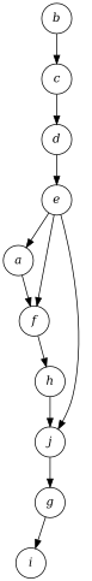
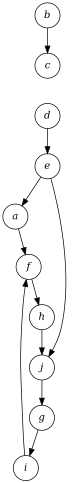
  digraph {
    node [fontname="Times-Italic" shape=circle]
    a
    f
    b
    c
    h
    d
    g
    i
    e
    j
    a -> f
    f -> h
    b -> c
-   c -> d
    h -> j
    d -> e
    g -> i
-   e -> f
+   i -> f
    e -> a
    e -> j
    j -> g
  }
